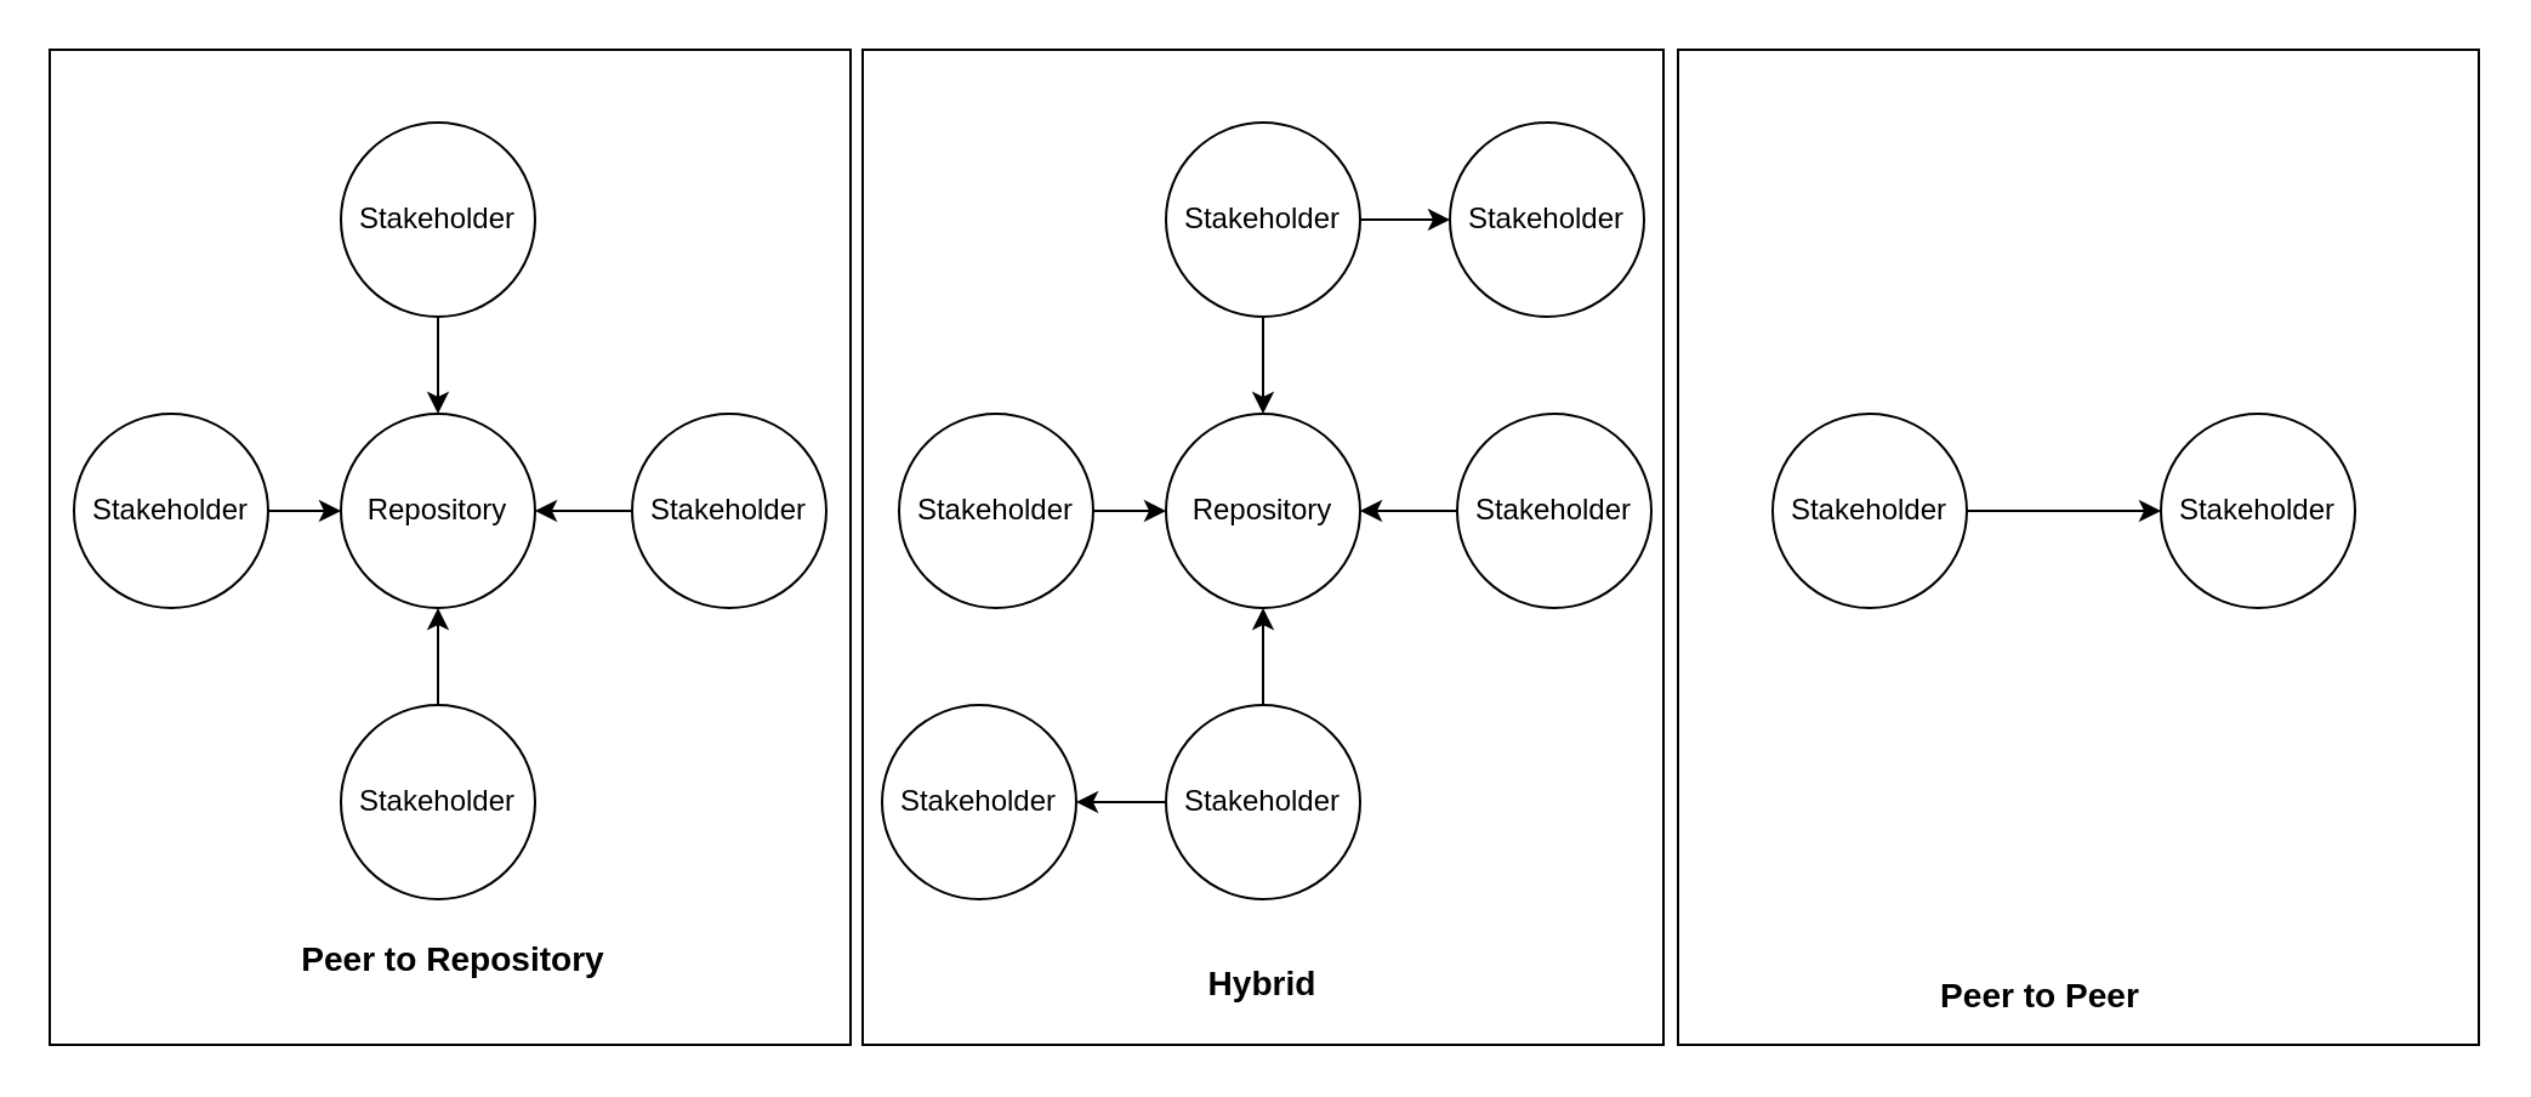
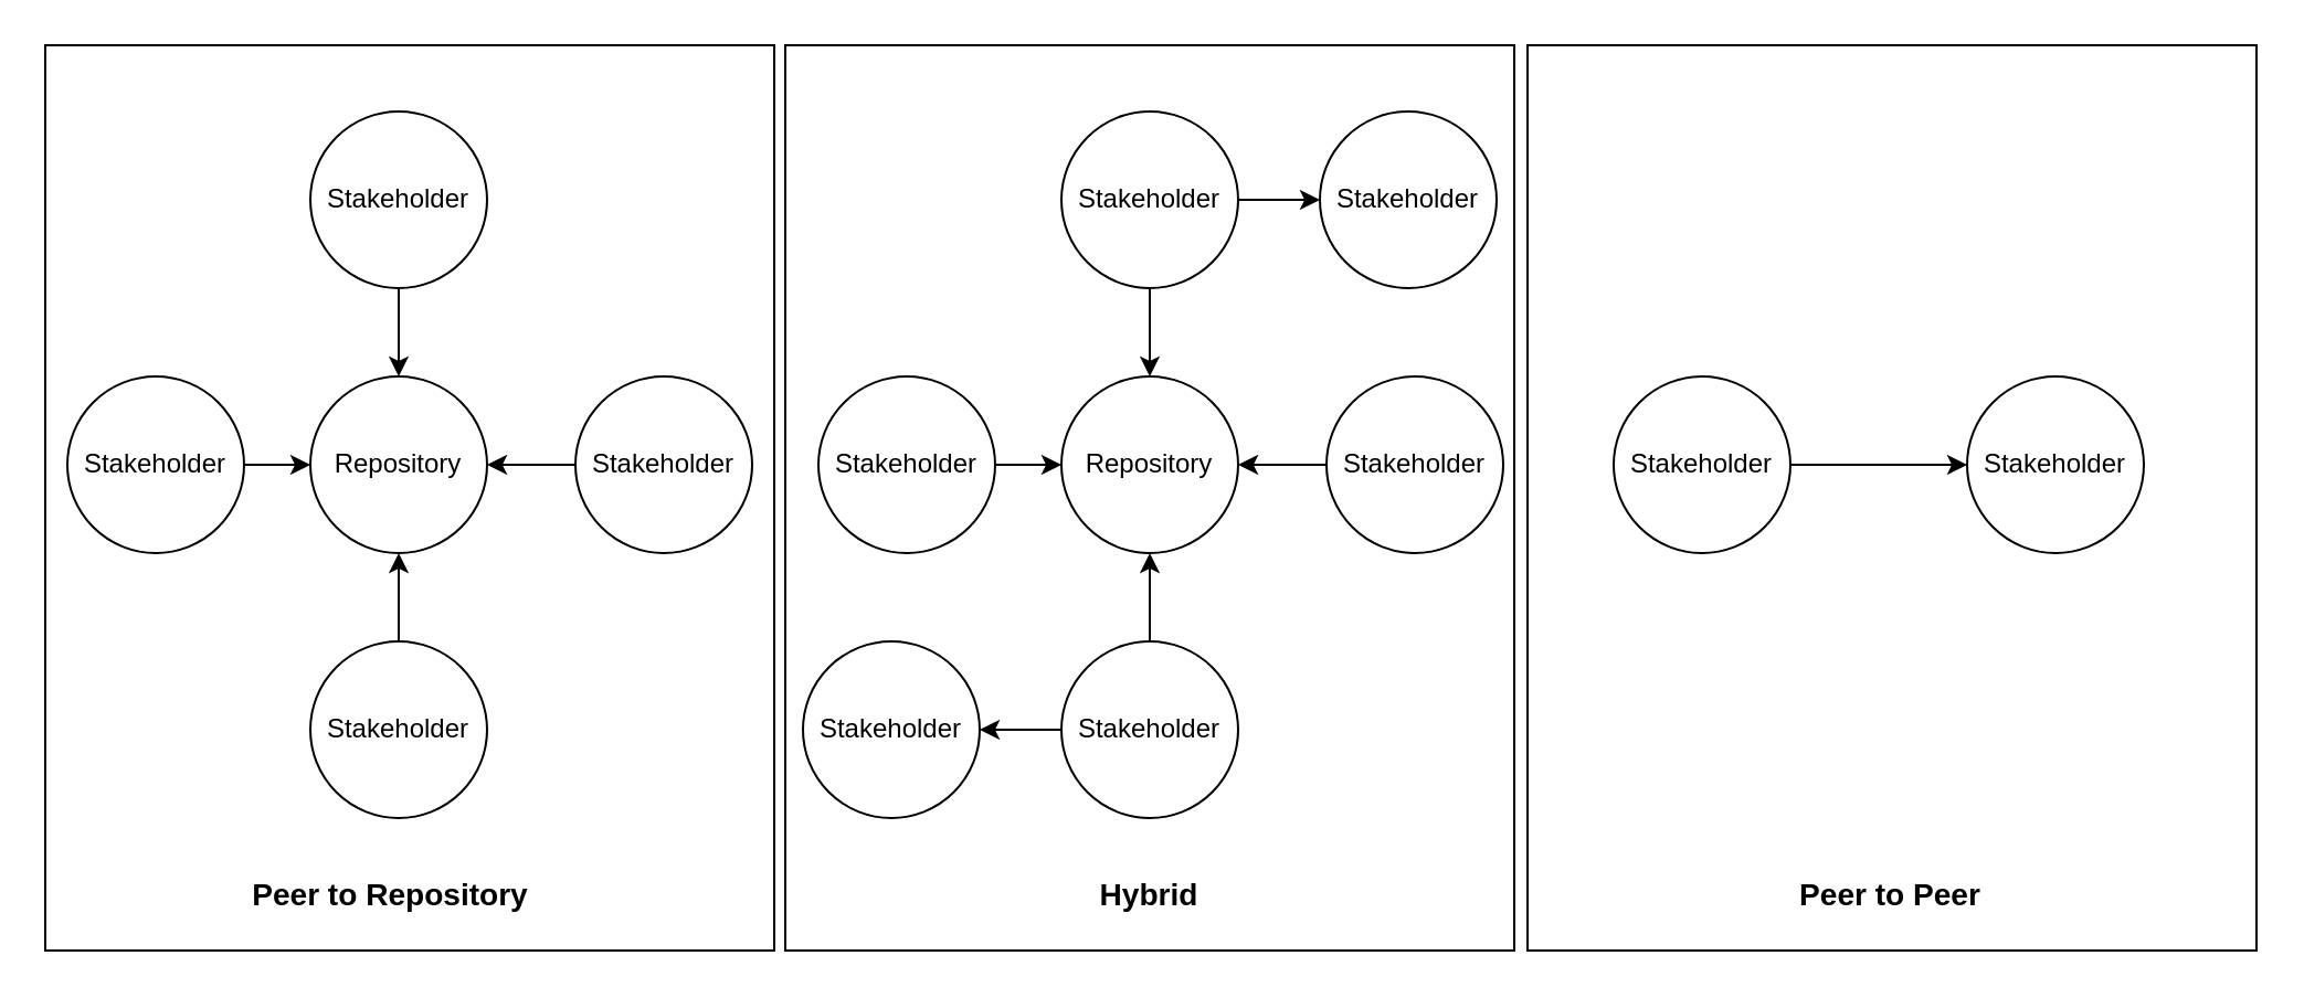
  <mxCell id="0" />
  <mxCell id="1" parent="0" />
  <mxCell id="2" value="" style="rounded=0;whiteSpace=wrap;html=1;" vertex="1" parent="1"><mxGeometry x="691" y="20" width="330" height="410" as="geometry" /></mxCell>
  <mxCell id="3" value="" style="rounded=0;whiteSpace=wrap;html=1;" vertex="1" parent="1"><mxGeometry x="355" y="20" width="330" height="410" as="geometry" /></mxCell>
  <mxCell id="4" value="" style="rounded=0;whiteSpace=wrap;html=1;" vertex="1" parent="1"><mxGeometry x="20" y="20" width="330" height="410" as="geometry" /></mxCell>
  <mxCell id="5" value="Repository" style="ellipse;whiteSpace=wrap;html=1;" vertex="1" parent="1"><mxGeometry x="140" y="170" width="80" height="80" as="geometry" /></mxCell>
  <mxCell id="6" value="Stakeholder" style="ellipse;whiteSpace=wrap;html=1;" vertex="1" parent="1"><mxGeometry x="260" y="170" width="80" height="80" as="geometry" /></mxCell>
  <mxCell id="7" value="" style="edgeStyle=orthogonalEdgeStyle;rounded=0;orthogonalLoop=1;jettySize=auto;html=1;" edge="1" parent="1" source="8" target="5"><mxGeometry relative="1" as="geometry" /></mxCell>
  <mxCell id="8" value="Stakeholder" style="ellipse;whiteSpace=wrap;html=1;" vertex="1" parent="1"><mxGeometry x="30" y="170" width="80" height="80" as="geometry" /></mxCell>
  <mxCell id="9" value="" style="edgeStyle=orthogonalEdgeStyle;rounded=0;orthogonalLoop=1;jettySize=auto;html=1;" edge="1" parent="1" source="10" target="5"><mxGeometry relative="1" as="geometry" /></mxCell>
  <mxCell id="10" value="Stakeholder" style="ellipse;whiteSpace=wrap;html=1;" vertex="1" parent="1"><mxGeometry x="140" y="50" width="80" height="80" as="geometry" /></mxCell>
  <mxCell id="11" value="" style="edgeStyle=orthogonalEdgeStyle;rounded=0;orthogonalLoop=1;jettySize=auto;html=1;" edge="1" parent="1" source="12" target="5"><mxGeometry relative="1" as="geometry" /></mxCell>
  <mxCell id="12" value="Stakeholder" style="ellipse;whiteSpace=wrap;html=1;" vertex="1" parent="1"><mxGeometry x="140" y="290" width="80" height="80" as="geometry" /></mxCell>
  <mxCell id="13" value="" style="edgeStyle=none;orthogonalLoop=1;jettySize=auto;html=1;rounded=0;" edge="1" parent="1" source="6" target="5"><mxGeometry width="80" relative="1" as="geometry"><mxPoint x="270" y="320" as="sourcePoint" /><mxPoint x="350" y="320" as="targetPoint" /><Array as="points" /></mxGeometry></mxCell>
  <mxCell id="14" value="Repository" style="ellipse;whiteSpace=wrap;html=1;" vertex="1" parent="1"><mxGeometry x="480" y="170" width="80" height="80" as="geometry" /></mxCell>
  <mxCell id="15" value="Stakeholder" style="ellipse;whiteSpace=wrap;html=1;" vertex="1" parent="1"><mxGeometry x="600" y="170" width="80" height="80" as="geometry" /></mxCell>
  <mxCell id="16" value="" style="edgeStyle=orthogonalEdgeStyle;rounded=0;orthogonalLoop=1;jettySize=auto;html=1;" edge="1" parent="1" source="17" target="14"><mxGeometry relative="1" as="geometry" /></mxCell>
  <mxCell id="17" value="Stakeholder" style="ellipse;whiteSpace=wrap;html=1;" vertex="1" parent="1"><mxGeometry x="370" y="170" width="80" height="80" as="geometry" /></mxCell>
  <mxCell id="18" value="" style="edgeStyle=orthogonalEdgeStyle;rounded=0;orthogonalLoop=1;jettySize=auto;html=1;" edge="1" parent="1" source="20" target="14"><mxGeometry relative="1" as="geometry" /></mxCell>
  <mxCell id="19" value="" style="edgeStyle=orthogonalEdgeStyle;rounded=0;orthogonalLoop=1;jettySize=auto;html=1;" edge="1" parent="1" source="20" target="32"><mxGeometry relative="1" as="geometry" /></mxCell>
  <mxCell id="20" value="Stakeholder" style="ellipse;whiteSpace=wrap;html=1;" vertex="1" parent="1"><mxGeometry x="480" y="50" width="80" height="80" as="geometry" /></mxCell>
  <mxCell id="21" value="" style="edgeStyle=orthogonalEdgeStyle;rounded=0;orthogonalLoop=1;jettySize=auto;html=1;" edge="1" parent="1" source="23" target="14"><mxGeometry relative="1" as="geometry" /></mxCell>
  <mxCell id="22" value="" style="edgeStyle=orthogonalEdgeStyle;rounded=0;orthogonalLoop=1;jettySize=auto;html=1;" edge="1" parent="1" source="23" target="31"><mxGeometry relative="1" as="geometry" /></mxCell>
  <mxCell id="23" value="Stakeholder" style="ellipse;whiteSpace=wrap;html=1;" vertex="1" parent="1"><mxGeometry x="480" y="290" width="80" height="80" as="geometry" /></mxCell>
  <mxCell id="24" value="" style="edgeStyle=none;orthogonalLoop=1;jettySize=auto;html=1;rounded=0;" edge="1" parent="1" source="15" target="14"><mxGeometry width="80" relative="1" as="geometry"><mxPoint x="610" y="320" as="sourcePoint" /><mxPoint x="690" y="320" as="targetPoint" /><Array as="points" /></mxGeometry></mxCell>
  <mxCell id="25" value="" style="edgeStyle=orthogonalEdgeStyle;rounded=0;orthogonalLoop=1;jettySize=auto;html=1;" edge="1" parent="1" source="26" target="27"><mxGeometry relative="1" as="geometry" /></mxCell>
  <mxCell id="26" value="Stakeholder" style="ellipse;whiteSpace=wrap;html=1;" vertex="1" parent="1"><mxGeometry x="730" y="170" width="80" height="80" as="geometry" /></mxCell>
  <mxCell id="27" value="Stakeholder" style="ellipse;whiteSpace=wrap;html=1;" vertex="1" parent="1"><mxGeometry x="890" y="170" width="80" height="80" as="geometry" /></mxCell>
  <mxCell id="28" value="&lt;h3&gt;Hybrid&lt;/h3&gt;" style="text;strokeColor=none;align=center;fillColor=none;html=1;verticalAlign=middle;whiteSpace=wrap;rounded=0;" vertex="1" parent="1"><mxGeometry x="490" y="390" width="60" height="30" as="geometry" /></mxCell>
- <mxCell id="29" value="&lt;h3&gt;Peer to Repository&lt;/h3&gt;" style="text;strokeColor=none;align=center;fillColor=none;html=1;verticalAlign=middle;whiteSpace=wrap;rounded=0;" vertex="1" parent="1"><mxGeometry x="118" y="380" width="137" height="30" as="geometry" /></mxCell>
- <mxCell id="30" value="&lt;h3&gt;Peer to Peer&lt;/h3&gt;" style="text;strokeColor=none;align=center;fillColor=none;html=1;verticalAlign=middle;whiteSpace=wrap;rounded=0;" vertex="1" parent="1"><mxGeometry x="795" y="395" width="91" height="30" as="geometry" /></mxCell>
+ <mxCell id="29" value="&lt;h3&gt;Peer to Repository&lt;/h3&gt;" style="text;strokeColor=none;align=center;fillColor=none;html=1;verticalAlign=middle;whiteSpace=wrap;rounded=0;" vertex="1" parent="1"><mxGeometry x="108" y="390" width="137" height="30" as="geometry" /></mxCell>
+ <mxCell id="30" value="&lt;h3&gt;Peer to Peer&lt;/h3&gt;" style="text;strokeColor=none;align=center;fillColor=none;html=1;verticalAlign=middle;whiteSpace=wrap;rounded=0;" vertex="1" parent="1"><mxGeometry x="810" y="390" width="91" height="30" as="geometry" /></mxCell>
  <mxCell id="31" value="Stakeholder" style="ellipse;whiteSpace=wrap;html=1;" vertex="1" parent="1"><mxGeometry x="363" y="290" width="80" height="80" as="geometry" /></mxCell>
  <mxCell id="32" value="Stakeholder" style="ellipse;whiteSpace=wrap;html=1;" vertex="1" parent="1"><mxGeometry x="597" y="50" width="80" height="80" as="geometry" /></mxCell>
